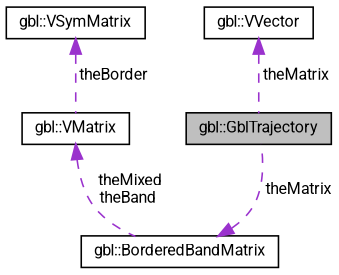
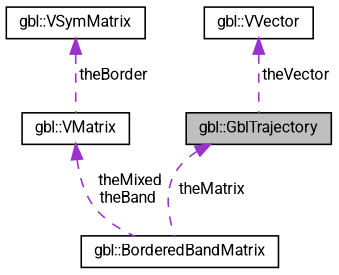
  digraph {
    fontname=Roboto
    node [color=black fillcolor=white fontname=Roboto fontsize=10 shape=record style=filled]
    edge [color=darkorchid3 dir=back fontname=Roboto fontsize=10 labelfontname=Helvetica labelfontsize=10 style=dashed]
    n1 [fillcolor=grey75 fontcolor=black height=0.2 label="gbl::GblTrajectory" width=0.4]
    n2 [height=0.2 label="gbl::VVector" width=0.4]
    n3 [height=0.2 label="gbl::BorderedBandMatrix" width=0.4]
    n4 [height=0.2 label="gbl::VSymMatrix" width=0.4]
    n5 [height=0.2 label="gbl::VMatrix" width=0.4]
-   n2 -> n1 [label=" theMatrix"]
-   n3 -> n1 [label=" theMatrix"]
+   n2 -> n1 [label=" theVector"]
+   n1 -> n3 [label=" theMatrix"]
    n4 -> n5 [label=" theBorder"]
    n5 -> n3 [label=" theMixed\ntheBand"]
  }
